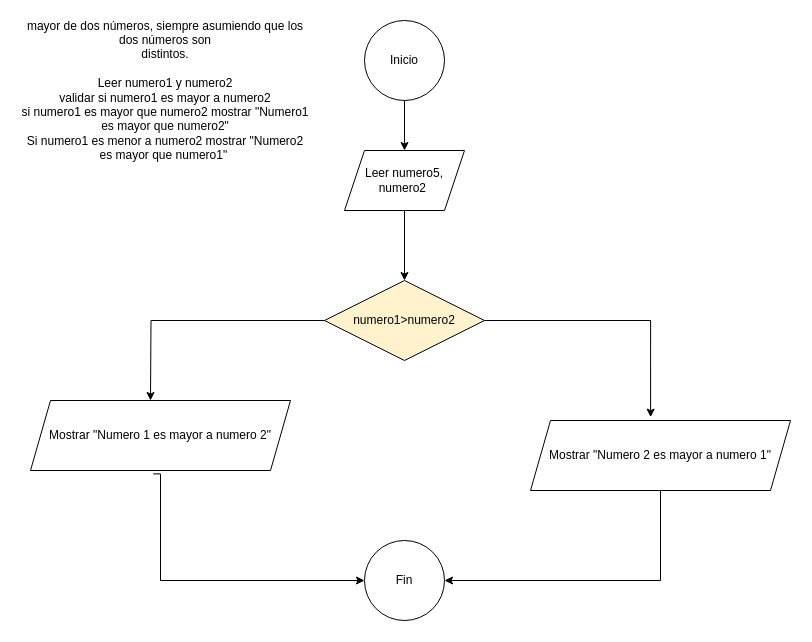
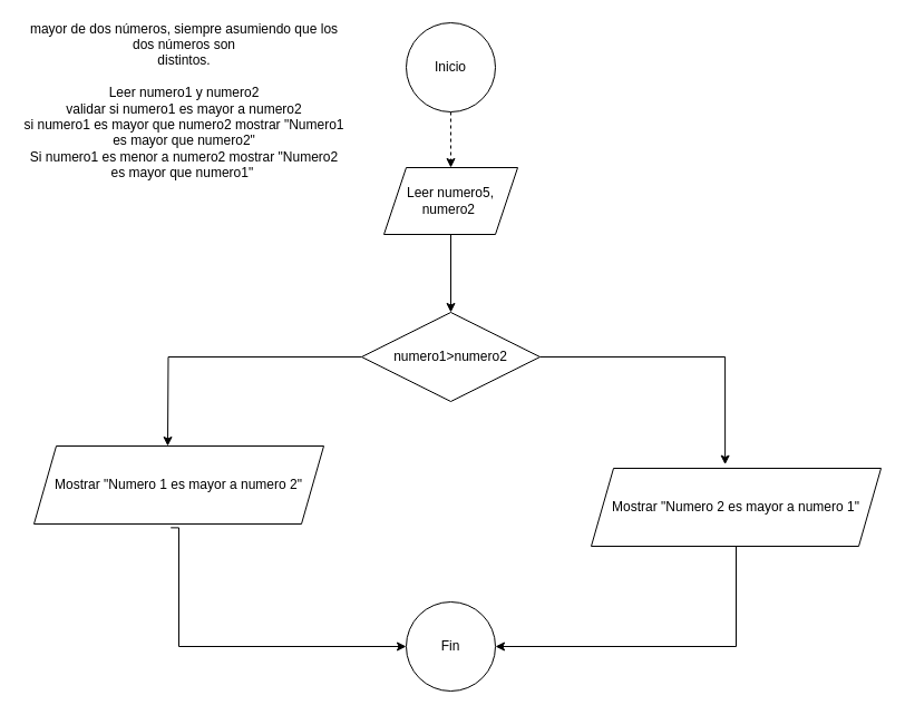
  <mxCell id="0" />
  <mxCell id="1" parent="0" />
- <mxCell id="2" value="" style="edgeStyle=orthogonalEdgeStyle;rounded=0;orthogonalLoop=1;jettySize=auto;html=1;" parent="1" source="3" target="5" edge="1"><mxGeometry relative="1" as="geometry" /></mxCell>
+ <mxCell id="2" value="" style="edgeStyle=orthogonalEdgeStyle;rounded=0;orthogonalLoop=1;jettySize=auto;html=1;dashed=1;" parent="1" source="3" target="5" edge="1"><mxGeometry relative="1" as="geometry" /></mxCell>
  <mxCell id="3" value="Inicio" style="ellipse;whiteSpace=wrap;html=1;aspect=fixed;" parent="1" vertex="1"><mxGeometry x="364" y="20" width="80" height="80" as="geometry" /></mxCell>
  <mxCell id="4" value="" style="edgeStyle=orthogonalEdgeStyle;rounded=0;orthogonalLoop=1;jettySize=auto;html=1;" parent="1" source="5" target="9" edge="1"><mxGeometry relative="1" as="geometry" /></mxCell>
  <mxCell id="5" value="Leer numero5, numero2&amp;nbsp;" style="shape=parallelogram;perimeter=parallelogramPerimeter;whiteSpace=wrap;html=1;fixedSize=1;" parent="1" vertex="1"><mxGeometry x="344" y="150" width="120" height="60" as="geometry" /></mxCell>
  <mxCell id="6" value="mayor de dos números, siempre asumiendo que los dos números son&lt;br&gt;distintos.&lt;div&gt;&lt;br&gt;&lt;/div&gt;&lt;div&gt;Leer numero1 y numero2&lt;/div&gt;&lt;div&gt;validar si numero1 es mayor a numero2&lt;/div&gt;&lt;div&gt;si numero1 es mayor que numero2 mostrar &quot;Numero1 es mayor que numero2&quot;&lt;/div&gt;&lt;div&gt;Si numero1 es menor a numero2 mostrar &quot;Numero2 es mayor que numero1&quot;&amp;nbsp;&lt;/div&gt;" style="text;html=1;align=center;verticalAlign=middle;whiteSpace=wrap;rounded=0;" parent="1" vertex="1"><mxGeometry x="20" y="20" width="290" height="140" as="geometry" /></mxCell>
  <mxCell id="7" value="" style="edgeStyle=orthogonalEdgeStyle;rounded=0;orthogonalLoop=1;jettySize=auto;html=1;entryX=0.462;entryY=-0.048;entryDx=0;entryDy=0;entryPerimeter=0;" parent="1" source="9" target="12" edge="1"><mxGeometry relative="1" as="geometry"><mxPoint x="620" y="320" as="targetPoint" /></mxGeometry></mxCell>
  <mxCell id="8" value="" style="edgeStyle=orthogonalEdgeStyle;rounded=0;orthogonalLoop=1;jettySize=auto;html=1;" parent="1" source="9" edge="1"><mxGeometry relative="1" as="geometry"><mxPoint x="150" y="400" as="targetPoint" /></mxGeometry></mxCell>
- <mxCell id="9" value="numero1&amp;gt;numero2" style="rhombus;whiteSpace=wrap;html=1;fillColor=#fff2cc;" parent="1" vertex="1"><mxGeometry x="324" y="280" width="160" height="80" as="geometry" /></mxCell>
+ <mxCell id="9" value="numero1&amp;gt;numero2" style="rhombus;whiteSpace=wrap;html=1;" parent="1" vertex="1"><mxGeometry x="324" y="280" width="160" height="80" as="geometry" /></mxCell>
  <mxCell id="10" value="Fin" style="ellipse;whiteSpace=wrap;html=1;" parent="1" vertex="1"><mxGeometry x="364" y="540" width="80" height="80" as="geometry" /></mxCell>
  <mxCell id="11" style="edgeStyle=orthogonalEdgeStyle;rounded=0;orthogonalLoop=1;jettySize=auto;html=1;entryX=1;entryY=0.5;entryDx=0;entryDy=0;exitX=0.5;exitY=1;exitDx=0;exitDy=0;" edge="1" parent="1" source="12" target="10"><mxGeometry relative="1" as="geometry" /></mxCell>
  <mxCell id="12" value="Mostrar &quot;Numero 2 es mayor a numero 1&quot;" style="shape=parallelogram;perimeter=parallelogramPerimeter;whiteSpace=wrap;html=1;fixedSize=1;" vertex="1" parent="1"><mxGeometry x="530" y="420" width="260" height="70" as="geometry" /></mxCell>
  <mxCell id="13" style="edgeStyle=orthogonalEdgeStyle;rounded=0;orthogonalLoop=1;jettySize=auto;html=1;entryX=0;entryY=0.5;entryDx=0;entryDy=0;exitX=0.472;exitY=1.048;exitDx=0;exitDy=0;exitPerimeter=0;" edge="1" parent="1" source="14" target="10"><mxGeometry relative="1" as="geometry"><Array as="points"><mxPoint x="160" y="473" /><mxPoint x="160" y="580" /></Array></mxGeometry></mxCell>
  <mxCell id="14" value="Mostrar &quot;Numero 1 es mayor a numero 2&quot;" style="shape=parallelogram;perimeter=parallelogramPerimeter;whiteSpace=wrap;html=1;fixedSize=1;" vertex="1" parent="1"><mxGeometry x="30" y="400" width="260" height="70" as="geometry" /></mxCell>
